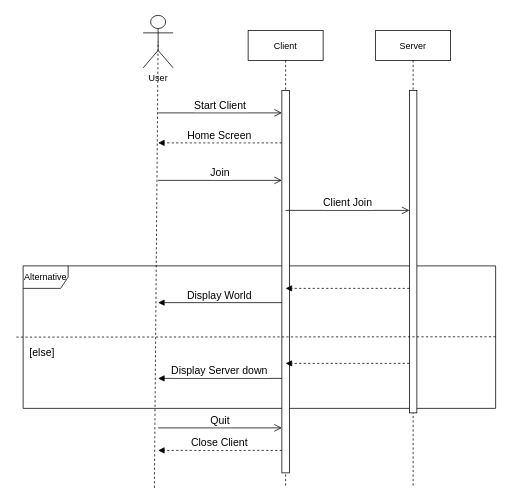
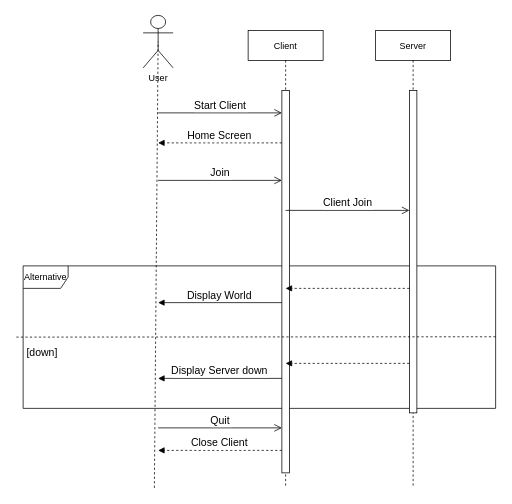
  <mxCell id="0" />
  <mxCell id="1" parent="0" />
  <mxCell id="2" value="Alternative" style="shape=umlFrame;whiteSpace=wrap;html=1;" parent="1" vertex="1"><mxGeometry x="30" y="354" width="630" height="190" as="geometry" /></mxCell>
  <mxCell id="3" value="Client" style="shape=umlLifeline;perimeter=lifelinePerimeter;container=1;collapsible=0;recursiveResize=0;rounded=0;shadow=0;strokeWidth=1;" parent="1" vertex="1"><mxGeometry x="330" y="40" width="100" height="610" as="geometry" /></mxCell>
  <mxCell id="4" value="" style="points=[];perimeter=orthogonalPerimeter;rounded=0;shadow=0;strokeWidth=1;" parent="3" vertex="1"><mxGeometry x="45" y="80" width="10" height="510" as="geometry" /></mxCell>
  <mxCell id="5" value="Server" style="shape=umlLifeline;perimeter=lifelinePerimeter;container=1;collapsible=0;recursiveResize=0;rounded=0;shadow=0;strokeWidth=1;" parent="1" vertex="1"><mxGeometry x="500" y="40" width="100" height="610" as="geometry" /></mxCell>
  <mxCell id="6" value="" style="points=[];perimeter=orthogonalPerimeter;rounded=0;shadow=0;strokeWidth=1;" parent="5" vertex="1"><mxGeometry x="45" y="80" width="10" height="430" as="geometry" /></mxCell>
  <mxCell id="7" value="" style="verticalAlign=bottom;endArrow=block;entryX=1;entryY=0;shadow=0;strokeWidth=1;dashed=1;fontSize=14;" parent="5" edge="1"><mxGeometry relative="1" as="geometry"><mxPoint x="45" y="344" as="sourcePoint" /><mxPoint x="-120" y="344" as="targetPoint" /></mxGeometry></mxCell>
  <mxCell id="8" value="" style="verticalAlign=bottom;endArrow=block;entryX=1;entryY=0;shadow=0;strokeWidth=1;dashed=1;fontSize=14;" parent="5" edge="1"><mxGeometry relative="1" as="geometry"><mxPoint x="45" y="444" as="sourcePoint" /><mxPoint x="-120" y="444" as="targetPoint" /></mxGeometry></mxCell>
  <mxCell id="9" value="User" style="shape=umlActor;verticalLabelPosition=bottom;verticalAlign=top;html=1;outlineConnect=0;" parent="1" vertex="1"><mxGeometry x="190" y="20" width="40" height="70" as="geometry" /></mxCell>
  <mxCell id="10" value="" style="endArrow=none;dashed=1;html=1;rounded=0;entryX=0.5;entryY=0.5;entryDx=0;entryDy=0;entryPerimeter=0;" parent="1" target="9" edge="1"><mxGeometry width="50" height="50" relative="1" as="geometry"><mxPoint x="205" y="650" as="sourcePoint" /><mxPoint x="480" y="350" as="targetPoint" /></mxGeometry></mxCell>
  <mxCell id="11" value="Quit" style="verticalAlign=bottom;endArrow=open;endSize=8;exitX=1;exitY=0.95;shadow=0;strokeWidth=1;fontSize=14;" parent="1" edge="1"><mxGeometry relative="1" as="geometry"><mxPoint x="375" y="570" as="targetPoint" /><mxPoint x="210" y="570" as="sourcePoint" /></mxGeometry></mxCell>
  <mxCell id="12" value="Home Screen" style="verticalAlign=bottom;endArrow=block;entryX=1;entryY=0;shadow=0;strokeWidth=1;dashed=1;fontSize=14;" parent="1" edge="1"><mxGeometry relative="1" as="geometry"><mxPoint x="375" y="190" as="sourcePoint" /><mxPoint x="210" y="190" as="targetPoint" /></mxGeometry></mxCell>
  <mxCell id="13" value="" style="endArrow=none;dashed=1;html=1;rounded=0;" parent="1" edge="1"><mxGeometry width="50" height="50" relative="1" as="geometry"><mxPoint x="660" y="448.5" as="sourcePoint" /><mxPoint x="20" y="449" as="targetPoint" /></mxGeometry></mxCell>
- <mxCell id="14" value="&lt;font style=&quot;font-size: 14px&quot;&gt;[else]&lt;/font&gt;" style="text;html=1;align=center;verticalAlign=middle;resizable=0;points=[];autosize=1;strokeColor=none;fillColor=none;" parent="1" vertex="1"><mxGeometry x="30" y="460" width="50" height="20" as="geometry" /></mxCell>
+ <mxCell id="14" value="&lt;font style=&quot;font-size: 14px&quot;&gt;[down]&lt;/font&gt;" style="text;html=1;align=center;verticalAlign=middle;resizable=0;points=[];autosize=1;strokeColor=none;fillColor=none;" parent="1" vertex="1"><mxGeometry x="30" y="460" width="50" height="20" as="geometry" /></mxCell>
  <mxCell id="15" value="Close Client" style="verticalAlign=bottom;endArrow=block;entryX=1;entryY=0;shadow=0;strokeWidth=1;dashed=1;fontSize=14;" parent="1" edge="1"><mxGeometry relative="1" as="geometry"><mxPoint x="375" y="600" as="sourcePoint" /><mxPoint x="210" y="600" as="targetPoint" /></mxGeometry></mxCell>
  <mxCell id="16" value="Display World" style="verticalAlign=bottom;endArrow=block;entryX=1;entryY=0;shadow=0;strokeWidth=1;fontSize=14;" parent="1" edge="1"><mxGeometry relative="1" as="geometry"><mxPoint x="375" y="403" as="sourcePoint" /><mxPoint x="210" y="403" as="targetPoint" /></mxGeometry></mxCell>
  <mxCell id="17" value="Display Server down" style="verticalAlign=bottom;endArrow=block;entryX=1;entryY=0;shadow=0;strokeWidth=1;fontSize=14;" parent="1" edge="1"><mxGeometry relative="1" as="geometry"><mxPoint x="375" y="504" as="sourcePoint" /><mxPoint x="210" y="504" as="targetPoint" /></mxGeometry></mxCell>
  <mxCell id="18" value="Start Client" style="verticalAlign=bottom;endArrow=open;endSize=8;exitX=1;exitY=0.95;shadow=0;strokeWidth=1;fontSize=14;" parent="1" edge="1"><mxGeometry relative="1" as="geometry"><mxPoint x="375" y="150" as="targetPoint" /><mxPoint x="210" y="150" as="sourcePoint" /></mxGeometry></mxCell>
  <mxCell id="19" value="Join" style="verticalAlign=bottom;endArrow=open;endSize=8;exitX=1;exitY=0.95;shadow=0;strokeWidth=1;fontSize=14;" parent="1" edge="1"><mxGeometry relative="1" as="geometry"><mxPoint x="375" y="240" as="targetPoint" /><mxPoint x="210" y="240" as="sourcePoint" /></mxGeometry></mxCell>
  <mxCell id="20" value="Client Join" style="verticalAlign=bottom;endArrow=open;endSize=8;exitX=1;exitY=0.95;shadow=0;strokeWidth=1;fontSize=14;" parent="1" edge="1"><mxGeometry relative="1" as="geometry"><mxPoint x="545" y="280" as="targetPoint" /><mxPoint x="380" y="280" as="sourcePoint" /></mxGeometry></mxCell>
